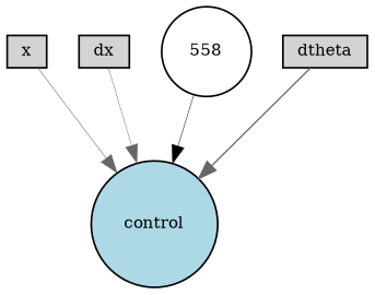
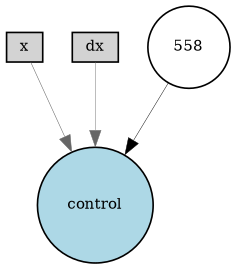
  digraph {
    node [fillcolor=lightgray fontsize=9 shape=box style=filled]
    edge [color=gray40 style=solid]
    x [height=0.2 width=0.2]
    control [fillcolor=lightblue height=0.2 shape=circle width=0.2]
    dx [height=0.2 width=0.2]
    n4 [fillcolor=white height=0.2 label=558 shape=circle width=0.2]
-   dtheta [height=0.2 width=0.2]
    x -> control [penwidth=0.32354623216052736]
    dx -> control [penwidth=0.26864533301032717]
    n4 -> control [color=black penwidth=0.2777817054120119]
-   dtheta -> control [penwidth=0.7682339329075653]
  }
